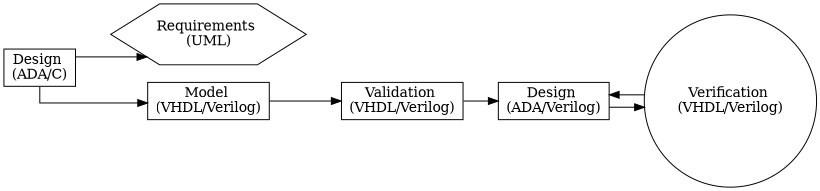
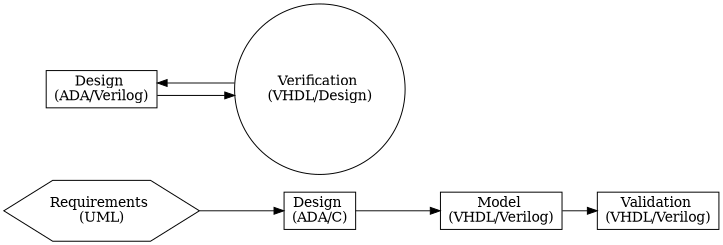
  digraph {
    rankdir=LR
    splines=ortho
    node [shape=box]
    n1 [label="Requirements \n(UML)" shape=hexagon]
    n2 [label="Design \n(ADA/C)"]
    n3 [label="Model \n(VHDL/Verilog)"]
    n4 [label="Validation \n(VHDL/Verilog)"]
    n5 [label="Design \n(ADA/Verilog)"]
-   n6 [label="Verification \n(VHDL/Verilog)" shape=circle]
-   n2 -> n1
+   n6 [label="Verification \n(VHDL/Design)" shape=circle]
+   n1 -> n2
    n2 -> n3
    n3 -> n4
-   n4 -> n5
    n5 -> n6
    n6 -> n5
  }
